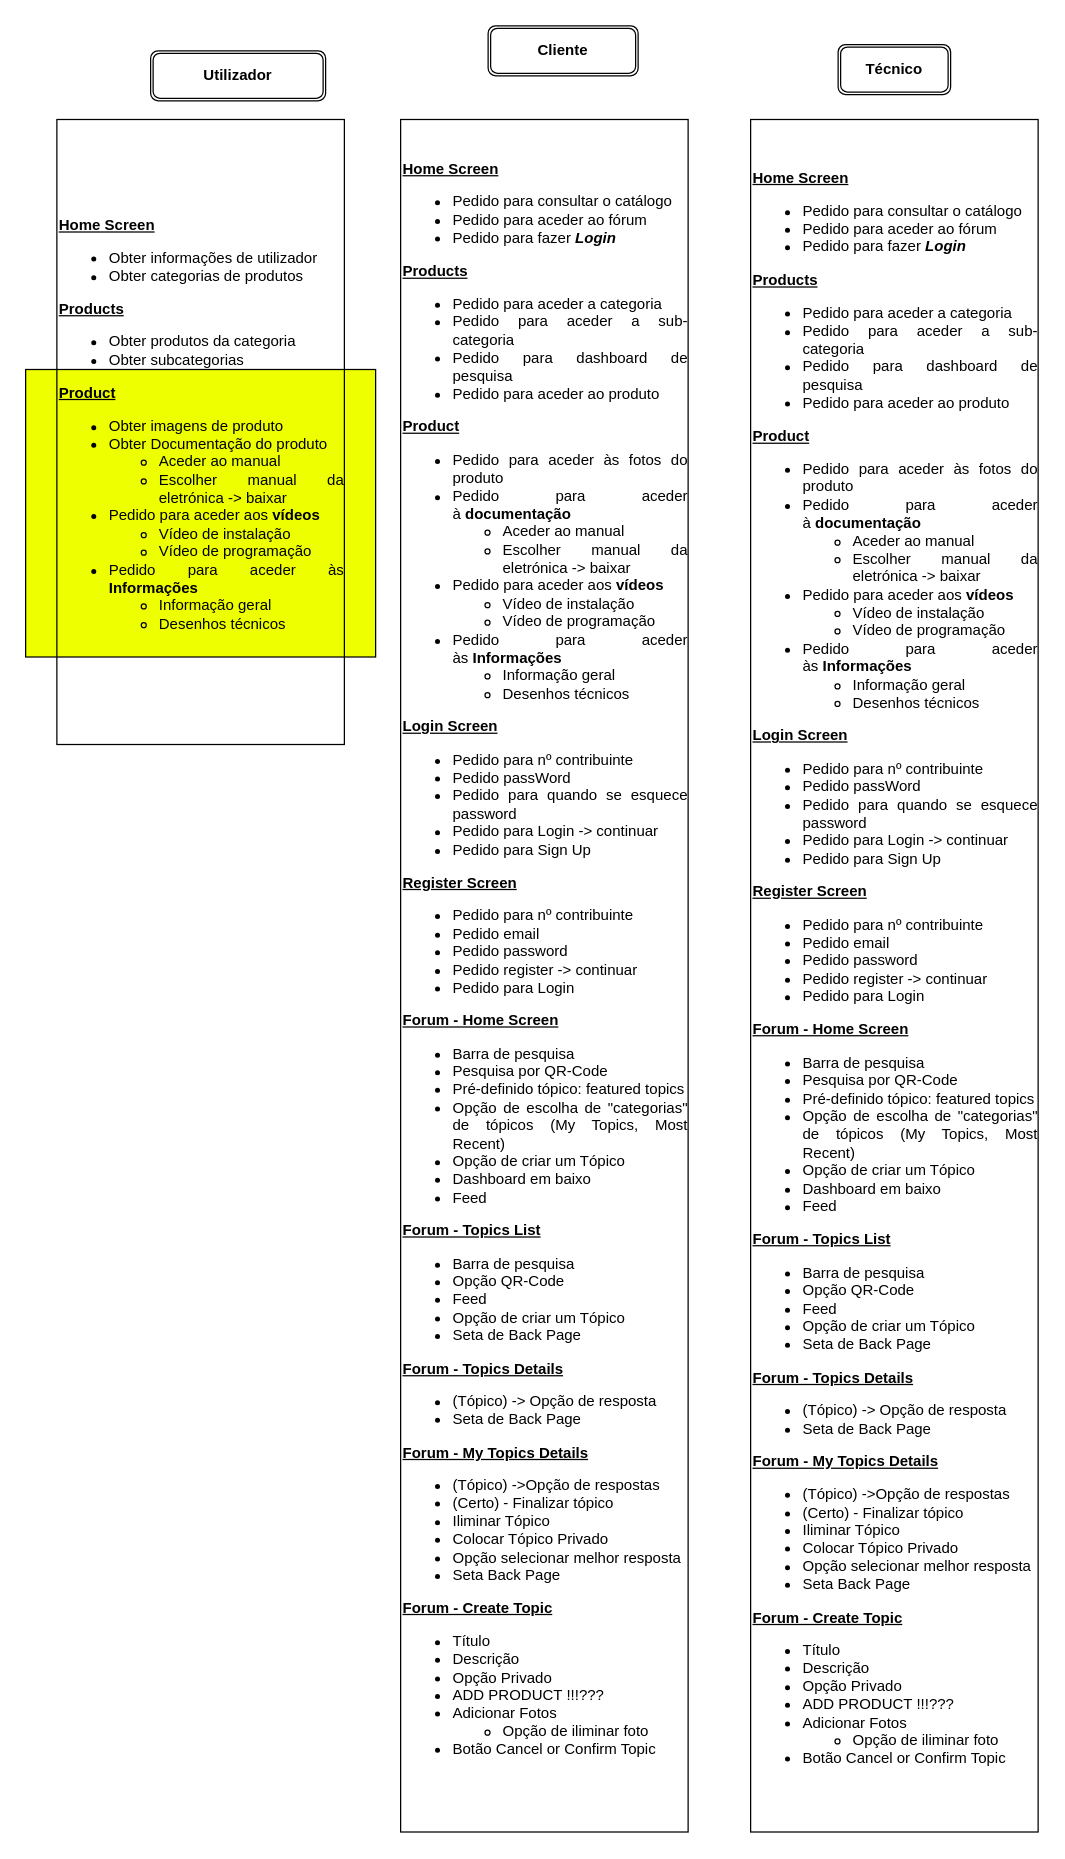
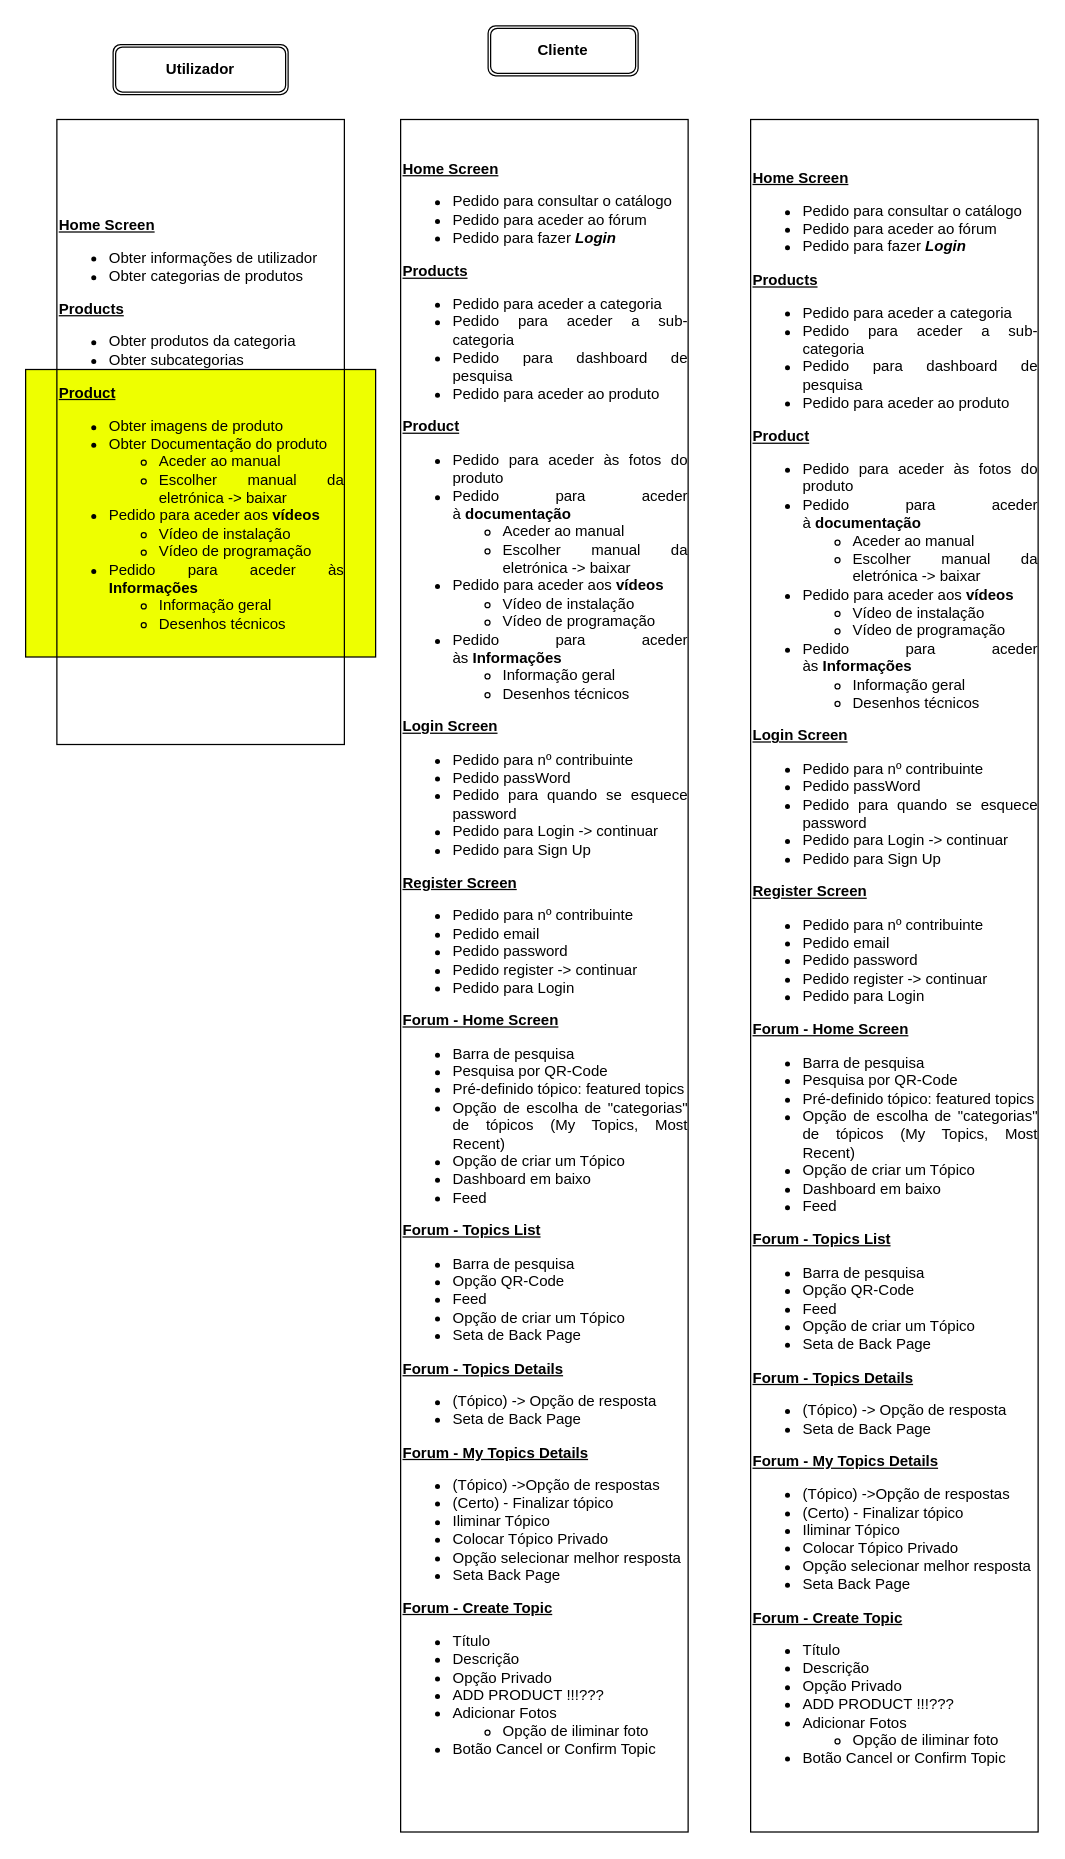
  <mxCell id="0" />
  <mxCell id="1" parent="0" />
  <mxCell id="2" value="" style="rounded=0;whiteSpace=wrap;html=1;fillColor=#eeff00;" vertex="1" parent="1"><mxGeometry x="20" y="295" width="280" height="230" as="geometry" /></mxCell>
- <mxCell id="3" value="&lt;b&gt;Utilizador&lt;/b&gt;" style="shape=ext;double=1;rounded=1;whiteSpace=wrap;html=1;" parent="1" vertex="1"><mxGeometry x="120" y="40" width="140" height="40" as="geometry" /></mxCell>
+ <mxCell id="3" value="&lt;b&gt;Utilizador&lt;/b&gt;" style="shape=ext;double=1;rounded=1;whiteSpace=wrap;html=1;" parent="1" vertex="1"><mxGeometry x="90" y="35" width="140" height="40" as="geometry" /></mxCell>
  <mxCell id="4" value="&lt;b&gt;Cliente&lt;/b&gt;" style="shape=ext;double=1;rounded=1;whiteSpace=wrap;html=1;" parent="1" vertex="1"><mxGeometry x="390" y="20" width="120" height="40" as="geometry" /></mxCell>
- <mxCell id="5" value="&lt;b&gt;Técnico&lt;/b&gt;" style="shape=ext;double=1;rounded=1;whiteSpace=wrap;html=1;" parent="1" vertex="1"><mxGeometry x="670" y="35" width="90" height="40" as="geometry" /></mxCell>
  <mxCell id="6" value="&lt;div style=&quot;text-align: justify;&quot;&gt;&lt;div&gt;&lt;b&gt;&lt;u&gt;Home Screen&lt;/u&gt;&lt;/b&gt;&lt;/div&gt;&lt;ul&gt;&lt;li&gt;Obter informações de utilizador&lt;/li&gt;&lt;li&gt;Obter categorias de produtos&lt;/li&gt;&lt;/ul&gt;&lt;b&gt;&lt;u&gt;Products&lt;/u&gt;&lt;/b&gt;&lt;br&gt;&lt;ul&gt;&lt;li&gt;Obter produtos da categoria&lt;/li&gt;&lt;li&gt;Obter subcategorias&lt;/li&gt;&lt;/ul&gt;&lt;b&gt;&lt;u&gt;Product&lt;/u&gt;&lt;/b&gt;&lt;br&gt;&lt;ul&gt;&lt;li&gt;Obter imagens de produto&lt;/li&gt;&lt;li&gt;Obter Documentação do produto&lt;/li&gt;&lt;ul&gt;&lt;li&gt;Aceder ao manual&lt;/li&gt;&lt;li&gt;Escolher manual da eletrónica -&amp;gt; baixar&lt;/li&gt;&lt;/ul&gt;&lt;li&gt;Pedido para aceder aos &lt;b&gt;vídeos&lt;/b&gt;&lt;/li&gt;&lt;ul&gt;&lt;li&gt;Vídeo de instalação&lt;/li&gt;&lt;li&gt;Vídeo de programação&lt;/li&gt;&lt;/ul&gt;&lt;li&gt;Pedido para aceder às &lt;b&gt;Informações&lt;/b&gt;&lt;/li&gt;&lt;ul&gt;&lt;li&gt;Informação geral&lt;/li&gt;&lt;li&gt;Desenhos técnicos&lt;/li&gt;&lt;/ul&gt;&lt;/ul&gt;&lt;/div&gt;" style="text;html=1;strokeColor=default;fillColor=none;align=left;verticalAlign=middle;whiteSpace=wrap;rounded=0;" parent="1" vertex="1"><mxGeometry x="45" y="95" width="230" height="500" as="geometry" /></mxCell>
  <mxCell id="7" value="&lt;div style=&quot;text-align: justify;&quot;&gt;&lt;div&gt;&lt;b style=&quot;border-color: var(--border-color);&quot;&gt;&lt;u style=&quot;border-color: var(--border-color);&quot;&gt;Home Screen&lt;/u&gt;&lt;/b&gt;&lt;br&gt;&lt;/div&gt;&lt;ul&gt;&lt;li&gt;&lt;span style=&quot;background-color: initial;&quot;&gt;Pedido para consultar o catálogo&lt;/span&gt;&lt;/li&gt;&lt;li&gt;&lt;span style=&quot;background-color: initial;&quot;&gt;Pedido para aceder ao fórum&lt;/span&gt;&lt;/li&gt;&lt;li&gt;Pedido para fazer &lt;i&gt;&lt;b&gt;Login&lt;/b&gt;&lt;/i&gt;&lt;/li&gt;&lt;/ul&gt;&lt;b&gt;&lt;u&gt;Products&lt;/u&gt;&lt;/b&gt;&lt;br&gt;&lt;ul&gt;&lt;li style=&quot;border-color: var(--border-color);&quot;&gt;Pedido para aceder a categoria&lt;/li&gt;&lt;li style=&quot;border-color: var(--border-color);&quot;&gt;Pedido para aceder a sub-categoria&lt;/li&gt;&lt;li style=&quot;border-color: var(--border-color);&quot;&gt;Pedido para dashboard de pesquisa&lt;/li&gt;&lt;li style=&quot;border-color: var(--border-color);&quot;&gt;Pedido para aceder ao produto&lt;/li&gt;&lt;/ul&gt;&lt;b&gt;&lt;u&gt;Product&lt;/u&gt;&lt;/b&gt;&lt;br&gt;&lt;ul&gt;&lt;li style=&quot;border-color: var(--border-color);&quot;&gt;Pedido para aceder às fotos do produto&lt;/li&gt;&lt;li style=&quot;border-color: var(--border-color);&quot;&gt;Pedido para aceder à&amp;nbsp;&lt;b style=&quot;border-color: var(--border-color);&quot;&gt;documentação&lt;/b&gt;&lt;/li&gt;&lt;ul style=&quot;border-color: var(--border-color);&quot;&gt;&lt;li style=&quot;border-color: var(--border-color);&quot;&gt;Aceder ao manual&lt;/li&gt;&lt;li style=&quot;border-color: var(--border-color);&quot;&gt;Escolher manual da eletrónica -&amp;gt; baixar&lt;/li&gt;&lt;/ul&gt;&lt;li style=&quot;border-color: var(--border-color);&quot;&gt;Pedido para aceder aos&amp;nbsp;&lt;b style=&quot;border-color: var(--border-color);&quot;&gt;vídeos&lt;/b&gt;&lt;/li&gt;&lt;ul style=&quot;border-color: var(--border-color);&quot;&gt;&lt;li style=&quot;border-color: var(--border-color);&quot;&gt;Vídeo de instalação&lt;/li&gt;&lt;li style=&quot;border-color: var(--border-color);&quot;&gt;Vídeo de programação&lt;/li&gt;&lt;/ul&gt;&lt;li style=&quot;border-color: var(--border-color);&quot;&gt;Pedido para aceder às&amp;nbsp;&lt;b style=&quot;border-color: var(--border-color);&quot;&gt;Informações&lt;/b&gt;&lt;/li&gt;&lt;ul style=&quot;border-color: var(--border-color);&quot;&gt;&lt;li style=&quot;border-color: var(--border-color);&quot;&gt;Informação geral&lt;/li&gt;&lt;li style=&quot;border-color: var(--border-color);&quot;&gt;Desenhos técnicos&lt;/li&gt;&lt;/ul&gt;&lt;/ul&gt;&lt;b&gt;&lt;u&gt;Login Screen&lt;/u&gt;&lt;/b&gt;&lt;/div&gt;&lt;div style=&quot;text-align: justify;&quot;&gt;&lt;ul&gt;&lt;li&gt;Pedido para nº contribuinte&lt;/li&gt;&lt;li&gt;Pedido passWord&lt;/li&gt;&lt;li&gt;Pedido para quando se esquece password&lt;/li&gt;&lt;li&gt;Pedido para Login -&amp;gt; continuar&lt;/li&gt;&lt;li&gt;Pedido para Sign Up&lt;/li&gt;&lt;/ul&gt;&lt;b&gt;&lt;u&gt;Register Screen&lt;/u&gt;&lt;/b&gt;&lt;/div&gt;&lt;div style=&quot;text-align: justify;&quot;&gt;&lt;ul&gt;&lt;li&gt;Pedido para nº contribuinte&lt;/li&gt;&lt;li&gt;Pedido email&lt;/li&gt;&lt;li&gt;Pedido password&lt;/li&gt;&lt;li&gt;Pedido register -&amp;gt; continuar&lt;/li&gt;&lt;li&gt;Pedido para Login&lt;/li&gt;&lt;/ul&gt;&lt;div&gt;&lt;u&gt;&lt;b&gt;Forum - Home Screen&lt;/b&gt;&lt;/u&gt;&lt;/div&gt;&lt;div&gt;&lt;ul&gt;&lt;li&gt;Barra de pesquisa&lt;/li&gt;&lt;li&gt;Pesquisa por QR-Code&lt;/li&gt;&lt;li&gt;Pré-definido tópico: featured topics&lt;/li&gt;&lt;li&gt;Opção de escolha de &quot;categorias&quot; de tópicos (My Topics, Most Recent)&lt;/li&gt;&lt;li&gt;Opção de criar um Tópico&lt;/li&gt;&lt;li&gt;Dashboard em baixo&lt;/li&gt;&lt;li&gt;Feed&lt;/li&gt;&lt;/ul&gt;&lt;div&gt;&lt;b&gt;&lt;u&gt;Forum - Topics List&lt;/u&gt;&lt;/b&gt;&lt;/div&gt;&lt;/div&gt;&lt;div&gt;&lt;ul&gt;&lt;li&gt;Barra de pesquisa&lt;/li&gt;&lt;li&gt;Opção QR-Code&lt;/li&gt;&lt;li&gt;Feed&lt;/li&gt;&lt;li&gt;Opção de criar um Tópico&lt;/li&gt;&lt;li&gt;Seta de Back Page&lt;/li&gt;&lt;/ul&gt;&lt;div&gt;&lt;u&gt;&lt;b&gt;Forum - Topics Details&lt;/b&gt;&lt;/u&gt;&lt;/div&gt;&lt;/div&gt;&lt;div&gt;&lt;ul&gt;&lt;li&gt;(Tópico) -&amp;gt; Opção de resposta&lt;/li&gt;&lt;li&gt;Seta de Back Page&lt;/li&gt;&lt;/ul&gt;&lt;div&gt;&lt;u&gt;&lt;b&gt;Forum - My Topics Details&lt;/b&gt;&lt;/u&gt;&lt;/div&gt;&lt;/div&gt;&lt;div&gt;&lt;ul&gt;&lt;li&gt;(Tópico) -&amp;gt;Opção de respostas&lt;/li&gt;&lt;li&gt;(Certo) - Finalizar tópico&lt;/li&gt;&lt;li&gt;Iliminar Tópico&lt;/li&gt;&lt;li&gt;Colocar Tópico Privado&lt;/li&gt;&lt;li&gt;Opção selecionar melhor resposta&lt;/li&gt;&lt;li&gt;Seta Back Page&lt;/li&gt;&lt;/ul&gt;&lt;div&gt;&lt;b&gt;&lt;u&gt;Forum - Create Topic&lt;/u&gt;&lt;/b&gt;&lt;/div&gt;&lt;div&gt;&lt;ul&gt;&lt;li&gt;Título&lt;/li&gt;&lt;li&gt;Descrição&lt;/li&gt;&lt;li&gt;Opção Privado&lt;/li&gt;&lt;li&gt;ADD PRODUCT !!!???&lt;/li&gt;&lt;li&gt;Adicionar Fotos&lt;/li&gt;&lt;ul&gt;&lt;li&gt;Opção de iliminar foto&lt;/li&gt;&lt;/ul&gt;&lt;li&gt;Botão Cancel or Confirm Topic&lt;/li&gt;&lt;/ul&gt;&lt;/div&gt;&lt;div&gt;&lt;br&gt;&lt;/div&gt;&lt;/div&gt;&lt;/div&gt;" style="text;html=1;strokeColor=default;fillColor=none;align=left;verticalAlign=middle;whiteSpace=wrap;rounded=0;" parent="1" vertex="1"><mxGeometry x="320" y="95" width="230" height="1370" as="geometry" /></mxCell>
  <mxCell id="8" value="&lt;div style=&quot;text-align: justify;&quot;&gt;&lt;div&gt;&lt;b style=&quot;border-color: var(--border-color);&quot;&gt;&lt;u style=&quot;border-color: var(--border-color);&quot;&gt;Home Screen&lt;/u&gt;&lt;/b&gt;&lt;br&gt;&lt;/div&gt;&lt;ul&gt;&lt;li&gt;Pedido para consultar o catálogo&lt;/li&gt;&lt;li&gt;Pedido para aceder ao fórum&lt;/li&gt;&lt;li&gt;Pedido para fazer &lt;i&gt;&lt;b&gt;Login&lt;/b&gt;&lt;/i&gt;&lt;/li&gt;&lt;/ul&gt;&lt;b&gt;&lt;u&gt;Products&lt;/u&gt;&lt;br&gt;&lt;/b&gt;&lt;ul&gt;&lt;li style=&quot;border-color: var(--border-color);&quot;&gt;Pedido para aceder a categoria&lt;/li&gt;&lt;li style=&quot;border-color: var(--border-color);&quot;&gt;Pedido para aceder a sub-categoria&lt;/li&gt;&lt;li style=&quot;border-color: var(--border-color);&quot;&gt;Pedido para dashboard de pesquisa&lt;/li&gt;&lt;li style=&quot;border-color: var(--border-color);&quot;&gt;Pedido para aceder ao produto&lt;/li&gt;&lt;/ul&gt;&lt;b&gt;&lt;u&gt;Product&lt;/u&gt;&lt;/b&gt;&lt;br&gt;&lt;ul&gt;&lt;li style=&quot;border-color: var(--border-color);&quot;&gt;Pedido para aceder às fotos do produto&lt;/li&gt;&lt;li style=&quot;border-color: var(--border-color);&quot;&gt;Pedido para aceder à&amp;nbsp;&lt;b style=&quot;border-color: var(--border-color);&quot;&gt;documentação&lt;/b&gt;&lt;/li&gt;&lt;ul style=&quot;border-color: var(--border-color);&quot;&gt;&lt;li style=&quot;border-color: var(--border-color);&quot;&gt;Aceder ao manual&lt;/li&gt;&lt;li style=&quot;border-color: var(--border-color);&quot;&gt;Escolher manual da eletrónica -&amp;gt; baixar&lt;/li&gt;&lt;/ul&gt;&lt;li style=&quot;border-color: var(--border-color);&quot;&gt;Pedido para aceder aos&amp;nbsp;&lt;b style=&quot;border-color: var(--border-color);&quot;&gt;vídeos&lt;/b&gt;&lt;/li&gt;&lt;ul style=&quot;border-color: var(--border-color);&quot;&gt;&lt;li style=&quot;border-color: var(--border-color);&quot;&gt;Vídeo de instalação&lt;/li&gt;&lt;li style=&quot;border-color: var(--border-color);&quot;&gt;Vídeo de programação&lt;/li&gt;&lt;/ul&gt;&lt;li style=&quot;border-color: var(--border-color);&quot;&gt;Pedido para aceder às&amp;nbsp;&lt;b style=&quot;border-color: var(--border-color);&quot;&gt;Informações&lt;/b&gt;&lt;/li&gt;&lt;ul style=&quot;border-color: var(--border-color);&quot;&gt;&lt;li style=&quot;border-color: var(--border-color);&quot;&gt;Informação geral&lt;/li&gt;&lt;li style=&quot;border-color: var(--border-color);&quot;&gt;Desenhos técnicos&lt;/li&gt;&lt;/ul&gt;&lt;/ul&gt;&lt;div&gt;&lt;div style=&quot;border-color: var(--border-color);&quot;&gt;&lt;b style=&quot;border-color: var(--border-color);&quot;&gt;&lt;u style=&quot;border-color: var(--border-color);&quot;&gt;Login Screen&lt;/u&gt;&lt;/b&gt;&lt;/div&gt;&lt;div style=&quot;border-color: var(--border-color);&quot;&gt;&lt;ul style=&quot;border-color: var(--border-color);&quot;&gt;&lt;li style=&quot;border-color: var(--border-color);&quot;&gt;Pedido para nº contribuinte&lt;/li&gt;&lt;li style=&quot;border-color: var(--border-color);&quot;&gt;Pedido passWord&lt;/li&gt;&lt;li style=&quot;border-color: var(--border-color);&quot;&gt;Pedido para quando se esquece password&lt;/li&gt;&lt;li style=&quot;border-color: var(--border-color);&quot;&gt;Pedido para Login -&amp;gt; continuar&lt;/li&gt;&lt;li style=&quot;border-color: var(--border-color);&quot;&gt;Pedido para Sign Up&lt;/li&gt;&lt;/ul&gt;&lt;b style=&quot;border-color: var(--border-color);&quot;&gt;&lt;u style=&quot;border-color: var(--border-color);&quot;&gt;Register Screen&lt;/u&gt;&lt;/b&gt;&lt;/div&gt;&lt;div style=&quot;border-color: var(--border-color);&quot;&gt;&lt;ul style=&quot;border-color: var(--border-color);&quot;&gt;&lt;li style=&quot;border-color: var(--border-color);&quot;&gt;Pedido para nº contribuinte&lt;/li&gt;&lt;li style=&quot;border-color: var(--border-color);&quot;&gt;Pedido email&lt;/li&gt;&lt;li style=&quot;border-color: var(--border-color);&quot;&gt;Pedido password&lt;/li&gt;&lt;li style=&quot;border-color: var(--border-color);&quot;&gt;Pedido register -&amp;gt; continuar&lt;/li&gt;&lt;li style=&quot;border-color: var(--border-color);&quot;&gt;Pedido para Login&lt;/li&gt;&lt;/ul&gt;&lt;div style=&quot;border-color: var(--border-color);&quot;&gt;&lt;u style=&quot;border-color: var(--border-color);&quot;&gt;&lt;b style=&quot;border-color: var(--border-color);&quot;&gt;Forum - Home Screen&lt;/b&gt;&lt;/u&gt;&lt;/div&gt;&lt;div style=&quot;border-color: var(--border-color);&quot;&gt;&lt;ul style=&quot;border-color: var(--border-color);&quot;&gt;&lt;li style=&quot;border-color: var(--border-color);&quot;&gt;Barra de pesquisa&lt;/li&gt;&lt;li style=&quot;border-color: var(--border-color);&quot;&gt;Pesquisa por QR-Code&lt;/li&gt;&lt;li style=&quot;border-color: var(--border-color);&quot;&gt;Pré-definido tópico: featured topics&lt;/li&gt;&lt;li style=&quot;border-color: var(--border-color);&quot;&gt;Opção de escolha de &quot;categorias&quot; de tópicos (My Topics, Most Recent)&lt;/li&gt;&lt;li style=&quot;border-color: var(--border-color);&quot;&gt;Opção de criar um Tópico&lt;/li&gt;&lt;li style=&quot;border-color: var(--border-color);&quot;&gt;Dashboard em baixo&lt;/li&gt;&lt;li style=&quot;border-color: var(--border-color);&quot;&gt;Feed&lt;/li&gt;&lt;/ul&gt;&lt;div style=&quot;border-color: var(--border-color);&quot;&gt;&lt;b style=&quot;border-color: var(--border-color);&quot;&gt;&lt;u style=&quot;border-color: var(--border-color);&quot;&gt;Forum - Topics List&lt;/u&gt;&lt;/b&gt;&lt;/div&gt;&lt;/div&gt;&lt;div style=&quot;border-color: var(--border-color);&quot;&gt;&lt;ul style=&quot;border-color: var(--border-color);&quot;&gt;&lt;li style=&quot;border-color: var(--border-color);&quot;&gt;Barra de pesquisa&lt;/li&gt;&lt;li style=&quot;border-color: var(--border-color);&quot;&gt;Opção QR-Code&lt;/li&gt;&lt;li style=&quot;border-color: var(--border-color);&quot;&gt;Feed&lt;/li&gt;&lt;li style=&quot;border-color: var(--border-color);&quot;&gt;Opção de criar um Tópico&lt;/li&gt;&lt;li style=&quot;border-color: var(--border-color);&quot;&gt;Seta de Back Page&lt;/li&gt;&lt;/ul&gt;&lt;div style=&quot;border-color: var(--border-color);&quot;&gt;&lt;u style=&quot;border-color: var(--border-color);&quot;&gt;&lt;b style=&quot;border-color: var(--border-color);&quot;&gt;Forum - Topics Details&lt;/b&gt;&lt;/u&gt;&lt;/div&gt;&lt;/div&gt;&lt;div style=&quot;border-color: var(--border-color);&quot;&gt;&lt;ul style=&quot;border-color: var(--border-color);&quot;&gt;&lt;li style=&quot;border-color: var(--border-color);&quot;&gt;(Tópico) -&amp;gt; Opção de resposta&lt;/li&gt;&lt;li style=&quot;border-color: var(--border-color);&quot;&gt;Seta de Back Page&lt;/li&gt;&lt;/ul&gt;&lt;div style=&quot;border-color: var(--border-color);&quot;&gt;&lt;u style=&quot;border-color: var(--border-color);&quot;&gt;&lt;b style=&quot;border-color: var(--border-color);&quot;&gt;Forum - My Topics Details&lt;/b&gt;&lt;/u&gt;&lt;/div&gt;&lt;/div&gt;&lt;div style=&quot;border-color: var(--border-color);&quot;&gt;&lt;ul style=&quot;border-color: var(--border-color);&quot;&gt;&lt;li style=&quot;border-color: var(--border-color);&quot;&gt;(Tópico) -&amp;gt;Opção de respostas&lt;/li&gt;&lt;li style=&quot;border-color: var(--border-color);&quot;&gt;(Certo) - Finalizar tópico&lt;/li&gt;&lt;li style=&quot;border-color: var(--border-color);&quot;&gt;Iliminar Tópico&lt;/li&gt;&lt;li style=&quot;border-color: var(--border-color);&quot;&gt;Colocar Tópico Privado&lt;/li&gt;&lt;li style=&quot;border-color: var(--border-color);&quot;&gt;Opção selecionar melhor resposta&lt;/li&gt;&lt;li style=&quot;border-color: var(--border-color);&quot;&gt;Seta Back Page&lt;/li&gt;&lt;/ul&gt;&lt;div style=&quot;border-color: var(--border-color);&quot;&gt;&lt;b style=&quot;border-color: var(--border-color);&quot;&gt;&lt;u style=&quot;border-color: var(--border-color);&quot;&gt;Forum - Create Topic&lt;/u&gt;&lt;/b&gt;&lt;/div&gt;&lt;div style=&quot;border-color: var(--border-color);&quot;&gt;&lt;ul style=&quot;border-color: var(--border-color);&quot;&gt;&lt;li style=&quot;border-color: var(--border-color);&quot;&gt;Título&lt;/li&gt;&lt;li style=&quot;border-color: var(--border-color);&quot;&gt;Descrição&lt;/li&gt;&lt;li style=&quot;border-color: var(--border-color);&quot;&gt;Opção Privado&lt;/li&gt;&lt;li style=&quot;border-color: var(--border-color);&quot;&gt;ADD PRODUCT !!!???&lt;/li&gt;&lt;li style=&quot;border-color: var(--border-color);&quot;&gt;Adicionar Fotos&lt;/li&gt;&lt;ul style=&quot;border-color: var(--border-color);&quot;&gt;&lt;li style=&quot;border-color: var(--border-color);&quot;&gt;Opção de iliminar foto&lt;/li&gt;&lt;/ul&gt;&lt;li style=&quot;border-color: var(--border-color);&quot;&gt;Botão Cancel or Confirm Topic&lt;/li&gt;&lt;/ul&gt;&lt;/div&gt;&lt;/div&gt;&lt;/div&gt;&lt;/div&gt;&lt;/div&gt;" style="text;html=1;strokeColor=default;fillColor=none;align=left;verticalAlign=middle;whiteSpace=wrap;rounded=0;" parent="1" vertex="1"><mxGeometry x="600" y="95" width="230" height="1370" as="geometry" /></mxCell>
